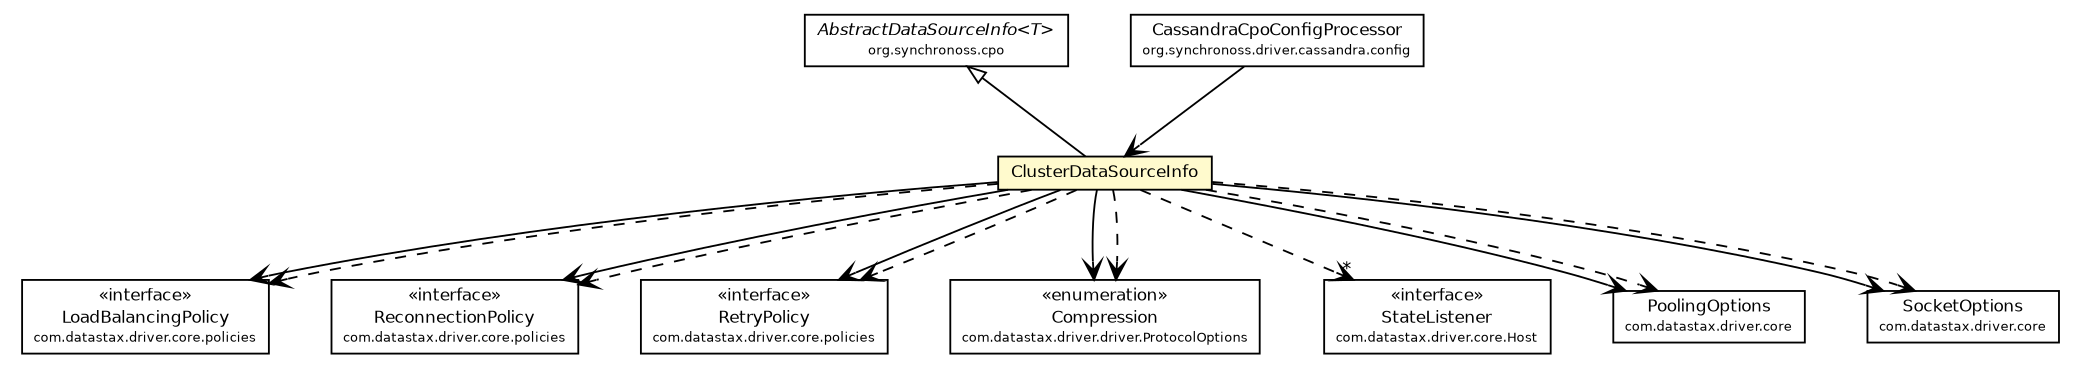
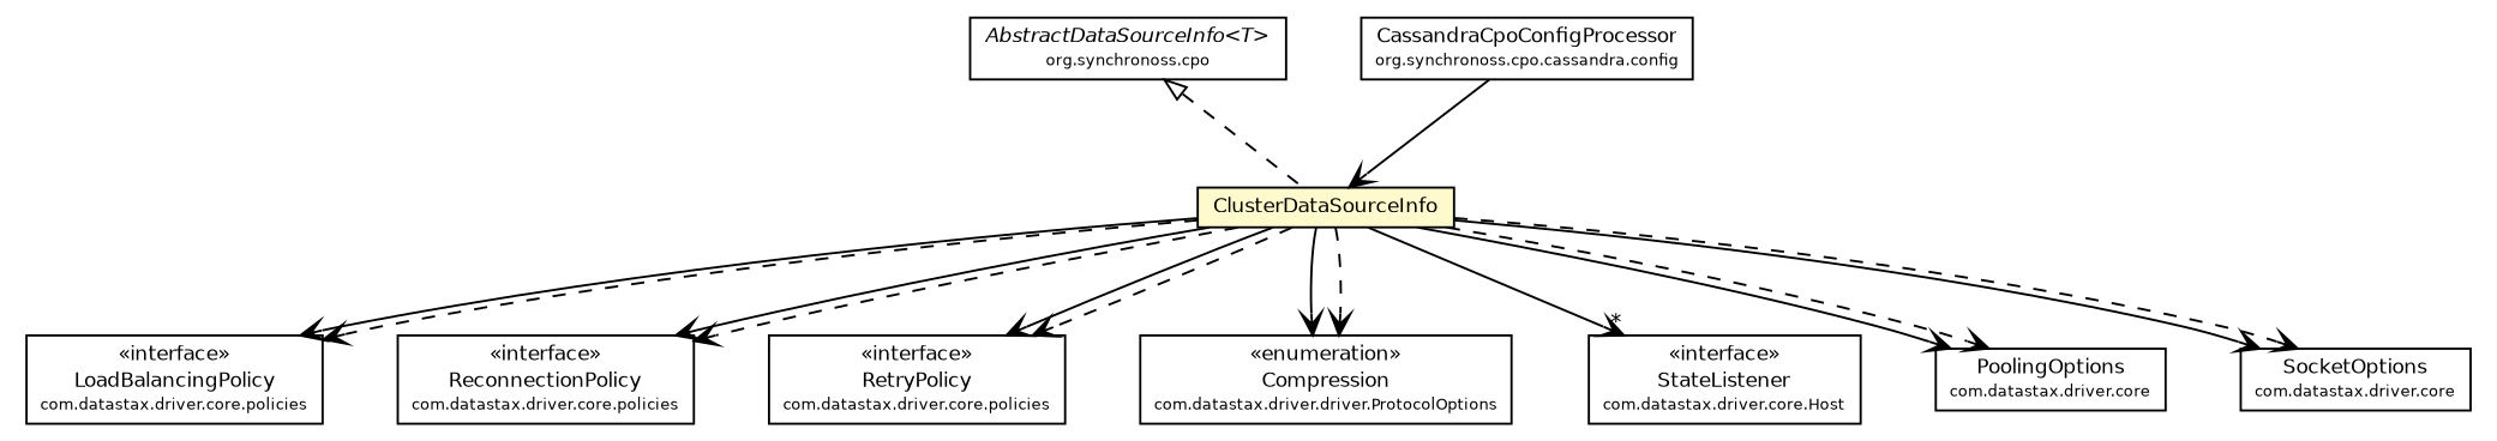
  digraph {
    node [fontcolor=black fontname=Helvetica fontsize=9.0 shape=plaintext]
    edge [fontname=Helvetica fontsize=10.0 headport=p labelfontname=Helvetica labelfontsize=10 tailport=p arrowhead=open color=black fontcolor=black]
    n1 [label=<<table border="0" cellborder="1" cellspacing="0" cellpadding="2" port="p" href="../AbstractDataSourceInfo.html"> 		<tr><td><table border="0" cellspacing="0" cellpadding="1"> 			<tr><td><font face="Helvetica-Oblique"> AbstractDataSourceInfo&lt;T&gt; </font></td></tr> 			<tr><td><font point-size="7.0"> org.synchronoss.cpo </font></td></tr> 		</table></td></tr> 		</table>>]
    n2 [label=<<table border="0" cellborder="1" cellspacing="0" cellpadding="2" port="p" bgcolor="lemonChiffon" href="./ClusterDataSourceInfo.html"> 		<tr><td><table border="0" cellspacing="0" cellpadding="1"> 			<tr><td> ClusterDataSourceInfo </td></tr> 		</table></td></tr> 		</table>>]
    n3 [label=<<table border="0" cellborder="1" cellspacing="0" cellpadding="2" port="p" href="http://java.sun.com/j2se/1.4.2/docs/api/com/datastax/driver/core/policies/LoadBalancingPolicy.html"> 		<tr><td><table border="0" cellspacing="0" cellpadding="1"> 			<tr><td> &laquo;interface&raquo; </td></tr> 			<tr><td> LoadBalancingPolicy </td></tr> 			<tr><td><font point-size="7.0"> com.datastax.driver.core.policies </font></td></tr> 		</table></td></tr> 		</table>>]
    n4 [label=<<table border="0" cellborder="1" cellspacing="0" cellpadding="2" port="p" href="http://java.sun.com/j2se/1.4.2/docs/api/com/datastax/driver/core/policies/ReconnectionPolicy.html"> 		<tr><td><table border="0" cellspacing="0" cellpadding="1"> 			<tr><td> &laquo;interface&raquo; </td></tr> 			<tr><td> ReconnectionPolicy </td></tr> 			<tr><td><font point-size="7.0"> com.datastax.driver.core.policies </font></td></tr> 		</table></td></tr> 		</table>>]
    n5 [label=<<table border="0" cellborder="1" cellspacing="0" cellpadding="2" port="p" href="http://java.sun.com/j2se/1.4.2/docs/api/com/datastax/driver/core/policies/RetryPolicy.html"> 		<tr><td><table border="0" cellspacing="0" cellpadding="1"> 			<tr><td> &laquo;interface&raquo; </td></tr> 			<tr><td> RetryPolicy </td></tr> 			<tr><td><font point-size="7.0"> com.datastax.driver.core.policies </font></td></tr> 		</table></td></tr> 		</table>>]
    n6 [label=<<table border="0" cellborder="1" cellspacing="0" cellpadding="2" port="p" href="http://java.sun.com/j2se/1.4.2/docs/api/com/datastax/driver/core/ProtocolOptions/Compression.html"> 		<tr><td><table border="0" cellspacing="0" cellpadding="1"> 			<tr><td> &laquo;enumeration&raquo; </td></tr> 			<tr><td> Compression </td></tr> 			<tr><td><font point-size="7.0"> com.datastax.driver.driver.ProtocolOptions </font></td></tr> 		</table></td></tr> 		</table>>]
    n7 [label=<<table border="0" cellborder="1" cellspacing="0" cellpadding="2" port="p" href="http://java.sun.com/j2se/1.4.2/docs/api/com/datastax/driver/core/Host/StateListener.html"> 		<tr><td><table border="0" cellspacing="0" cellpadding="1"> 			<tr><td> &laquo;interface&raquo; </td></tr> 			<tr><td> StateListener </td></tr> 			<tr><td><font point-size="7.0"> com.datastax.driver.core.Host </font></td></tr> 		</table></td></tr> 		</table>>]
    n8 [label=<<table border="0" cellborder="1" cellspacing="0" cellpadding="2" port="p" href="http://java.sun.com/j2se/1.4.2/docs/api/com/datastax/driver/core/PoolingOptions.html"> 		<tr><td><table border="0" cellspacing="0" cellpadding="1"> 			<tr><td> PoolingOptions </td></tr> 			<tr><td><font point-size="7.0"> com.datastax.driver.core </font></td></tr> 		</table></td></tr> 		</table>>]
    n9 [label=<<table border="0" cellborder="1" cellspacing="0" cellpadding="2" port="p" href="http://java.sun.com/j2se/1.4.2/docs/api/com/datastax/driver/core/SocketOptions.html"> 		<tr><td><table border="0" cellspacing="0" cellpadding="1"> 			<tr><td> SocketOptions </td></tr> 			<tr><td><font point-size="7.0"> com.datastax.driver.core </font></td></tr> 		</table></td></tr> 		</table>>]
-   n10 [label=<<table border="0" cellborder="1" cellspacing="0" cellpadding="2" port="p" href="./config/CassandraCpoConfigProcessor.html"> 		<tr><td><table border="0" cellspacing="0" cellpadding="1"> 			<tr><td> CassandraCpoConfigProcessor </td></tr> 			<tr><td><font point-size="7.0"> org.synchronoss.driver.cassandra.config </font></td></tr> 		</table></td></tr> 		</table>>]
-   n1 -> n2 [arrowtail=empty dir=back fontsize=10 arrowhead="" color="" fontcolor=""]
+   n10 [label=<<table border="0" cellborder="1" cellspacing="0" cellpadding="2" port="p" href="./config/CassandraCpoConfigProcessor.html"> 		<tr><td><table border="0" cellspacing="0" cellpadding="1"> 			<tr><td> CassandraCpoConfigProcessor </td></tr> 			<tr><td><font point-size="7.0"> org.synchronoss.cpo.cassandra.config </font></td></tr> 		</table></td></tr> 		</table>>]
+   n1 -> n2 [arrowtail=empty dir=back fontsize=10 style=dashed arrowhead="" color="" fontcolor=""]
    n2 -> n3
    n2 -> n3 [style=dashed]
    n2 -> n4
    n2 -> n4 [style=dashed]
    n2 -> n5
    n2 -> n5 [style=dashed]
    n2 -> n6
    n2 -> n6 [style=dashed]
-   n2 -> n7 [headlabel="*" style=dashed]
+   n2 -> n7 [headlabel="*"]
    n2 -> n8
    n2 -> n8 [style=dashed]
    n2 -> n9
    n2 -> n9 [style=dashed]
    n10 -> n2 [style=solid]
  }
